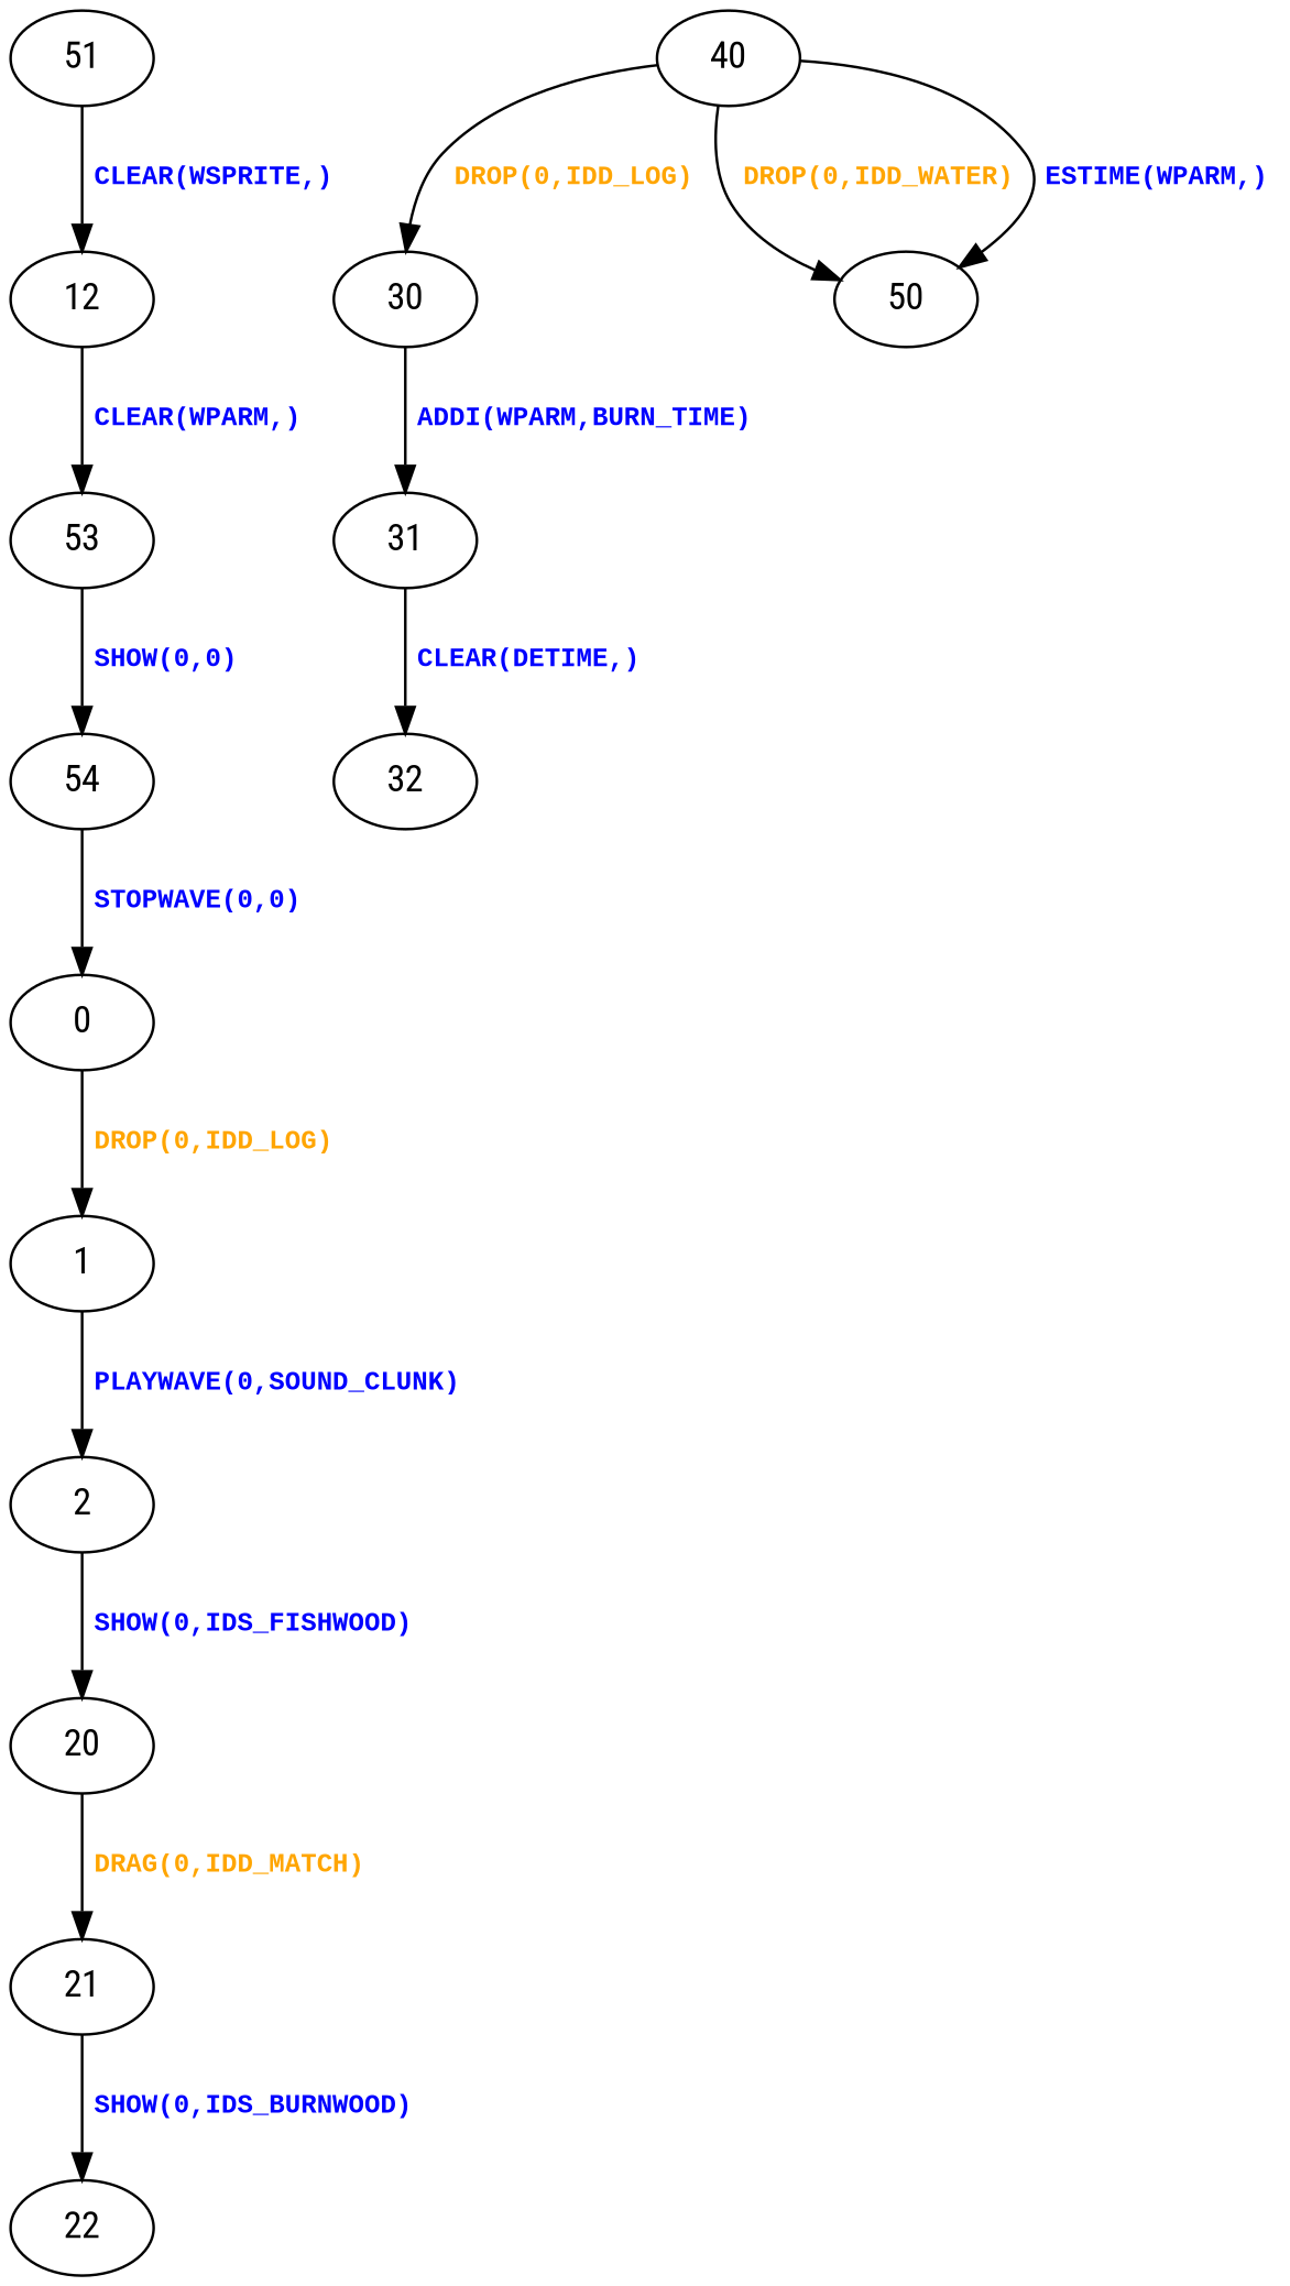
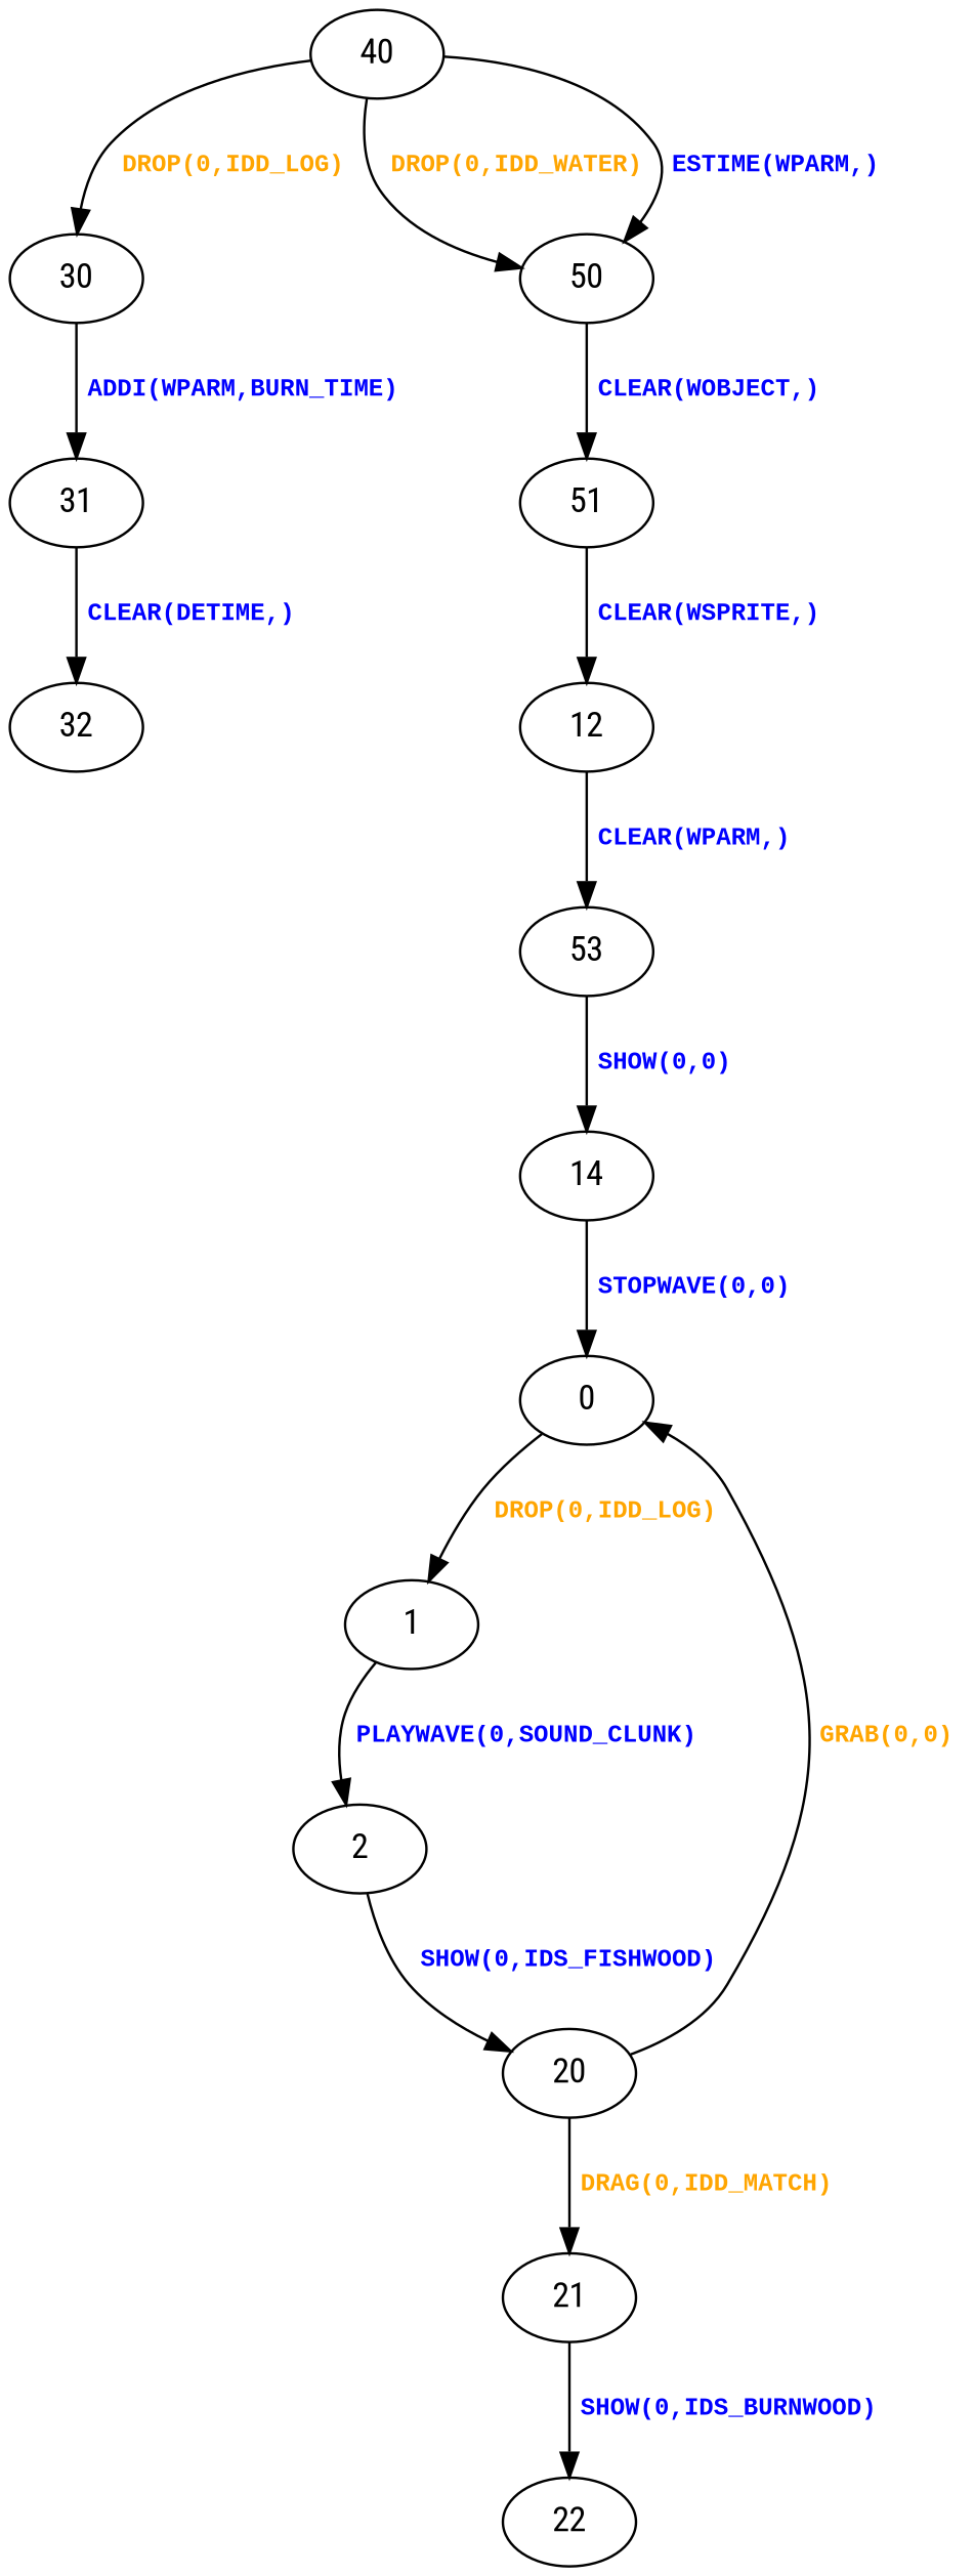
  digraph {
    fontname="Roboto Condensed"
    node [fontname="Roboto Condensed" shape=oval]
    edge [fontcolor=blue fontname="Roboto Condensed"]
    0
    1
    2
    20
    21
    22
    30
    31
    32
    40
    50
    51
    n13 [label=12]
    53
-   54
+   54 [label=14]
    0 -> 1 [fontcolor=orange label=< <table border="0"><tr><td><font face="Courier New" point-size="10"><b>DROP(0,IDD_LOG)<br align="left"/></b></font></td></tr> </table>>]
    1 -> 2 [label=< <table border="0"><tr><td><font face="Courier New" point-size="10"><b>PLAYWAVE(0,SOUND_CLUNK)<br align="left"/></b></font></td></tr> </table>>]
    2 -> 20 [label=< <table border="0"><tr><td><font face="Courier New" point-size="10"><b>SHOW(0,IDS_FISHWOOD)<br align="left"/></b></font></td></tr> </table>>]
+   20 -> 0 [fontcolor=orange label=< <table border="0"><tr><td><font face="Courier New" point-size="10"><b>GRAB(0,0)<br align="left"/></b></font></td></tr> </table>>]
    20 -> 21 [fontcolor=orange label=< <table border="0"><tr><td><font face="Courier New" point-size="10"><b>DRAG(0,IDD_MATCH)<br align="left"/></b></font></td></tr> </table>>]
    21 -> 22 [label=< <table border="0"><tr><td><font face="Courier New" point-size="10"><b>SHOW(0,IDS_BURNWOOD)<br align="left"/></b></font></td></tr> </table>>]
    30 -> 31 [label=< <table border="0"><tr><td><font face="Courier New" point-size="10"><b>ADDI(WPARM,BURN_TIME)<br align="left"/></b></font></td></tr> </table>>]
    31 -> 32 [label=< <table border="0"><tr><td><font face="Courier New" point-size="10"><b>CLEAR(DETIME,)<br align="left"/></b></font></td></tr> </table>>]
    40 -> 30 [fontcolor=orange label=< <table border="0"><tr><td><font face="Courier New" point-size="10"><b>DROP(0,IDD_LOG)<br align="left"/></b></font></td></tr> </table>>]
    40 -> 50 [fontcolor=orange label=< <table border="0"><tr><td><font face="Courier New" point-size="10"><b>DROP(0,IDD_WATER)<br align="left"/></b></font></td></tr> </table>>]
    40 -> 50 [label=< <table border="0"><tr><td><font face="Courier New" point-size="10"><b>ESTIME(WPARM,)<br align="left"/></b></font></td></tr> </table>>]
+   50 -> 51 [label=< <table border="0"><tr><td><font face="Courier New" point-size="10"><b>CLEAR(WOBJECT,)<br align="left"/></b></font></td></tr> </table>>]
    51 -> n13 [label=< <table border="0"><tr><td><font face="Courier New" point-size="10"><b>CLEAR(WSPRITE,)<br align="left"/></b></font></td></tr> </table>>]
    n13 -> 53 [label=< <table border="0"><tr><td><font face="Courier New" point-size="10"><b>CLEAR(WPARM,)<br align="left"/></b></font></td></tr> </table>>]
    53 -> 54 [label=< <table border="0"><tr><td><font face="Courier New" point-size="10"><b>SHOW(0,0)<br align="left"/></b></font></td></tr> </table>>]
    54 -> 0 [label=< <table border="0"><tr><td><font face="Courier New" point-size="10"><b>STOPWAVE(0,0)<br align="left"/></b></font></td></tr> </table>>]
  }
